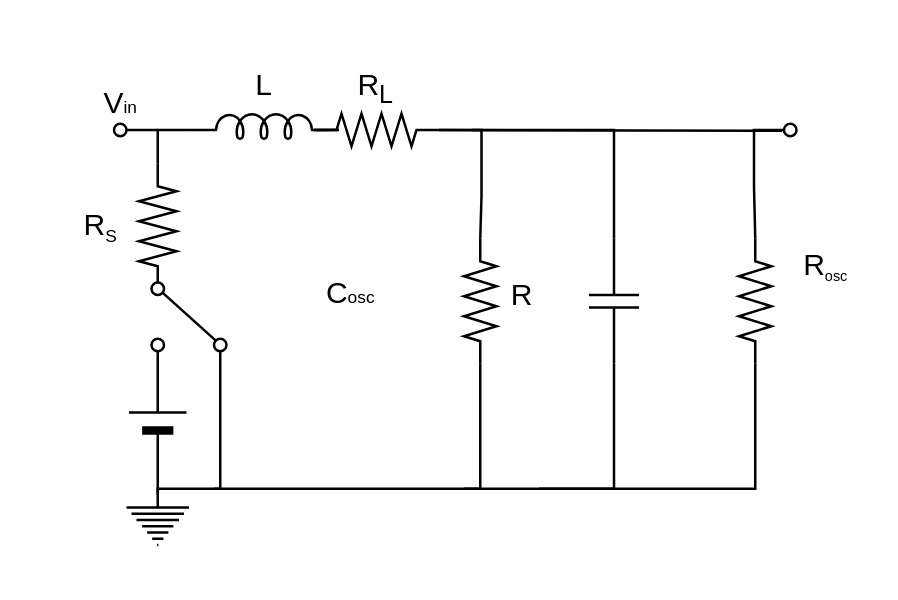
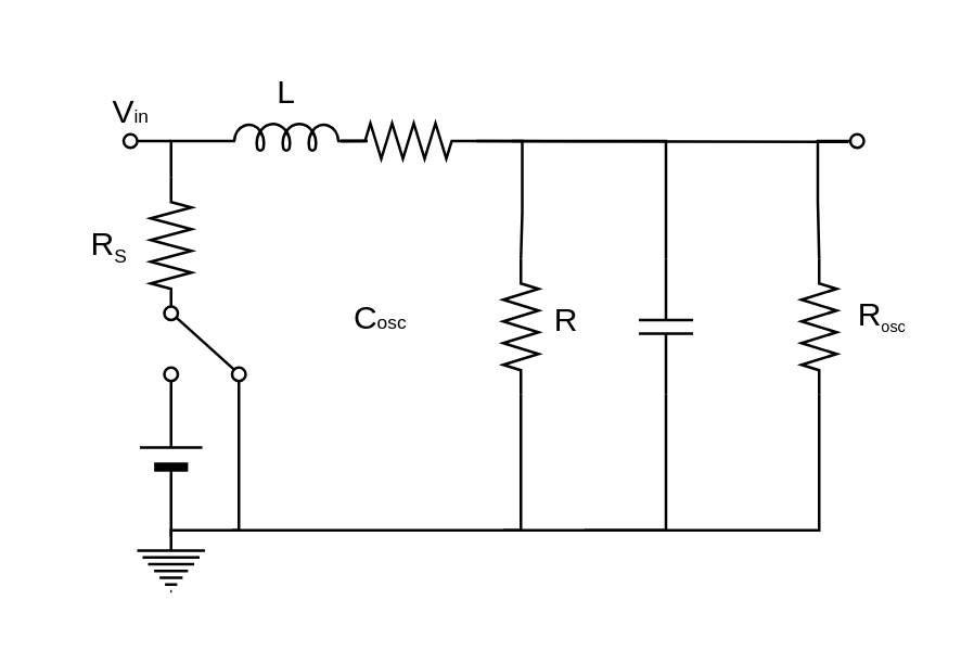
  <mxCell id="0" />
  <mxCell id="1" parent="0" />
  <mxCell id="2" value="" style="verticalLabelPosition=bottom;shadow=0;dashed=0;align=center;fillColor=#000000;html=1;verticalAlign=top;strokeWidth=1;shape=mxgraph.electrical.miscellaneous.monocell_battery;direction=north;" vertex="1" parent="1"><mxGeometry x="51" y="137.5" width="23" height="60" as="geometry" /></mxCell>
  <mxCell id="3" style="edgeStyle=orthogonalEdgeStyle;rounded=0;orthogonalLoop=1;jettySize=auto;html=1;exitX=0;exitY=0.5;exitDx=0;exitDy=0;exitPerimeter=0;entryX=0;entryY=0.645;entryDx=0;entryDy=0;entryPerimeter=0;endArrow=none;endFill=0;" edge="1" parent="1" source="4" target="8"><mxGeometry relative="1" as="geometry"><Array as="points"><mxPoint x="62" y="51" /></Array></mxGeometry></mxCell>
  <mxCell id="4" value="" style="pointerEvents=1;verticalLabelPosition=bottom;shadow=0;dashed=0;align=center;html=1;verticalAlign=top;shape=mxgraph.electrical.resistors.resistor_2;direction=south;" vertex="1" parent="1"><mxGeometry x="55" y="65" width="15" height="50" as="geometry" /></mxCell>
  <mxCell id="5" style="edgeStyle=orthogonalEdgeStyle;rounded=0;orthogonalLoop=1;jettySize=auto;html=1;exitX=0;exitY=0.5;exitDx=0;exitDy=0;exitPerimeter=0;entryX=1;entryY=0.5;entryDx=0;entryDy=0;entryPerimeter=0;endArrow=none;endFill=0;" edge="1" parent="1" source="6" target="10"><mxGeometry relative="1" as="geometry"><Array as="points"><mxPoint x="192" y="52" /><mxPoint x="192" y="78" /></Array></mxGeometry></mxCell>
  <mxCell id="6" value="" style="pointerEvents=1;verticalLabelPosition=bottom;shadow=0;dashed=0;align=center;html=1;verticalAlign=top;shape=mxgraph.electrical.resistors.resistor_2;direction=west;" vertex="1" parent="1"><mxGeometry x="125" y="45" width="50" height="13" as="geometry" /></mxCell>
  <mxCell id="7" style="edgeStyle=orthogonalEdgeStyle;rounded=0;orthogonalLoop=1;jettySize=auto;html=1;exitX=1;exitY=0.645;exitDx=0;exitDy=0;exitPerimeter=0;entryX=1;entryY=0.5;entryDx=0;entryDy=0;entryPerimeter=0;endArrow=none;endFill=0;" edge="1" parent="1" source="8" target="6"><mxGeometry relative="1" as="geometry" /></mxCell>
  <mxCell id="8" value="" style="pointerEvents=1;verticalLabelPosition=bottom;shadow=0;dashed=0;align=center;html=1;verticalAlign=top;shape=mxgraph.electrical.inductors.inductor_5;" vertex="1" parent="1"><mxGeometry x="75" y="45" width="60" height="10" as="geometry" /></mxCell>
  <mxCell id="9" style="edgeStyle=orthogonalEdgeStyle;rounded=0;orthogonalLoop=1;jettySize=auto;html=1;exitX=0;exitY=0.5;exitDx=0;exitDy=0;exitPerimeter=0;endArrow=none;endFill=0;" edge="1" parent="1" source="10"><mxGeometry relative="1" as="geometry"><mxPoint x="185" y="195" as="targetPoint" /><Array as="points"><mxPoint x="192" y="195" /></Array></mxGeometry></mxCell>
  <mxCell id="10" value="" style="pointerEvents=1;verticalLabelPosition=bottom;shadow=0;dashed=0;align=center;html=1;verticalAlign=top;shape=mxgraph.electrical.resistors.resistor_2;direction=north;" vertex="1" parent="1"><mxGeometry x="185" y="95" width="13" height="50" as="geometry" /></mxCell>
  <mxCell id="11" style="edgeStyle=orthogonalEdgeStyle;rounded=0;orthogonalLoop=1;jettySize=auto;html=1;exitX=0;exitY=0.5;exitDx=0;exitDy=0;exitPerimeter=0;endArrow=none;endFill=0;" edge="1" parent="1" source="13"><mxGeometry relative="1" as="geometry"><mxPoint x="224.935" y="51.532" as="targetPoint" /><Array as="points"><mxPoint x="245" y="52" /></Array></mxGeometry></mxCell>
  <mxCell id="12" style="edgeStyle=orthogonalEdgeStyle;rounded=0;orthogonalLoop=1;jettySize=auto;html=1;exitX=1;exitY=0.5;exitDx=0;exitDy=0;exitPerimeter=0;endArrow=none;endFill=0;" edge="1" parent="1" source="13"><mxGeometry relative="1" as="geometry"><mxPoint x="185" y="195" as="targetPoint" /><Array as="points"><mxPoint x="245" y="195" /></Array></mxGeometry></mxCell>
  <mxCell id="13" value="" style="pointerEvents=1;verticalLabelPosition=bottom;shadow=0;dashed=0;align=center;html=1;verticalAlign=top;shape=mxgraph.electrical.capacitors.capacitor_1;direction=south;" vertex="1" parent="1"><mxGeometry x="235" y="95" width="20" height="50" as="geometry" /></mxCell>
  <mxCell id="14" value="" style="endArrow=none;html=1;strokeWidth=1;" edge="1" parent="1"><mxGeometry width="100" relative="1" as="geometry"><mxPoint x="195" y="51.5" as="sourcePoint" /><mxPoint x="225" y="51.5" as="targetPoint" /><Array as="points"><mxPoint x="185" y="51.5" /></Array></mxGeometry></mxCell>
  <mxCell id="15" style="edgeStyle=orthogonalEdgeStyle;rounded=0;orthogonalLoop=1;jettySize=auto;html=1;exitX=0;exitY=0.5;exitDx=0;exitDy=0;exitPerimeter=0;endArrow=none;endFill=0;" edge="1" parent="1" source="16"><mxGeometry relative="1" as="geometry"><mxPoint x="215" y="195" as="targetPoint" /><Array as="points"><mxPoint x="301" y="195" /></Array></mxGeometry></mxCell>
  <mxCell id="16" value="" style="pointerEvents=1;verticalLabelPosition=bottom;shadow=0;dashed=0;align=center;html=1;verticalAlign=top;shape=mxgraph.electrical.resistors.resistor_2;direction=north;" vertex="1" parent="1"><mxGeometry x="295" y="95" width="13" height="50" as="geometry" /></mxCell>
  <mxCell id="17" value="" style="endArrow=none;html=1;strokeWidth=1;" edge="1" parent="1" source="18"><mxGeometry width="100" relative="1" as="geometry"><mxPoint x="52.5" y="51.5" as="sourcePoint" /><mxPoint x="62.5" y="51.5" as="targetPoint" /></mxGeometry></mxCell>
  <mxCell id="18" value="" style="ellipse;whiteSpace=wrap;html=1;aspect=fixed;" vertex="1" parent="1"><mxGeometry x="45" y="49" width="5" height="5" as="geometry" /></mxCell>
  <mxCell id="19" style="edgeStyle=orthogonalEdgeStyle;rounded=0;orthogonalLoop=1;jettySize=auto;html=1;exitX=0;exitY=0.5;exitDx=0;exitDy=0;entryX=1;entryY=0.5;entryDx=0;entryDy=0;entryPerimeter=0;endArrow=none;endFill=0;" edge="1" parent="1" source="20" target="16"><mxGeometry relative="1" as="geometry"><Array as="points"><mxPoint x="301" y="51" /><mxPoint x="301" y="74" /></Array></mxGeometry></mxCell>
  <mxCell id="20" value="" style="ellipse;whiteSpace=wrap;html=1;aspect=fixed;" vertex="1" parent="1"><mxGeometry x="313" y="49" width="5" height="5" as="geometry" /></mxCell>
  <mxCell id="21" value="" style="ellipse;whiteSpace=wrap;html=1;aspect=fixed;" vertex="1" parent="1"><mxGeometry x="60" y="135" width="5" height="5" as="geometry" /></mxCell>
  <mxCell id="22" style="edgeStyle=orthogonalEdgeStyle;rounded=0;orthogonalLoop=1;jettySize=auto;html=1;exitX=0.5;exitY=1;exitDx=0;exitDy=0;entryX=0.5;entryY=0;entryDx=0;entryDy=0;entryPerimeter=0;endArrow=none;endFill=0;" edge="1" parent="1" source="23" target="26"><mxGeometry relative="1" as="geometry"><Array as="points"><mxPoint x="87" y="195" /><mxPoint x="63" y="195" /></Array></mxGeometry></mxCell>
  <mxCell id="23" value="" style="ellipse;whiteSpace=wrap;html=1;aspect=fixed;" vertex="1" parent="1"><mxGeometry x="85" y="135" width="5" height="5" as="geometry" /></mxCell>
  <mxCell id="24" value="" style="endArrow=none;html=1;exitX=0;exitY=0;exitDx=0;exitDy=0;entryX=0;entryY=0;entryDx=0;entryDy=0;" edge="1" parent="1" source="25" target="23"><mxGeometry width="50" height="50" relative="1" as="geometry"><mxPoint x="95" y="155" as="sourcePoint" /><mxPoint x="145" y="105" as="targetPoint" /></mxGeometry></mxCell>
  <mxCell id="25" value="" style="ellipse;whiteSpace=wrap;html=1;aspect=fixed;" vertex="1" parent="1"><mxGeometry x="60" y="112.5" width="5" height="5" as="geometry" /></mxCell>
  <mxCell id="26" value="" style="pointerEvents=1;verticalLabelPosition=bottom;shadow=0;dashed=0;align=center;html=1;verticalAlign=top;shape=mxgraph.electrical.signal_sources.protective_earth;" vertex="1" parent="1"><mxGeometry x="50" y="197.5" width="25" height="20" as="geometry" /></mxCell>
  <mxCell id="27" value="" style="endArrow=none;html=1;strokeWidth=1;" edge="1" parent="1"><mxGeometry width="100" relative="1" as="geometry"><mxPoint x="185" y="195" as="sourcePoint" /><mxPoint x="85" y="195" as="targetPoint" /></mxGeometry></mxCell>
- <mxCell id="28" value="&lt;span style=&quot;white-space: nowrap&quot;&gt;R&lt;/span&gt;&lt;sub style=&quot;white-space: nowrap&quot;&gt;L&lt;/sub&gt;" style="text;html=1;strokeColor=none;fillColor=none;align=center;verticalAlign=middle;whiteSpace=wrap;rounded=0;" vertex="1" parent="1"><mxGeometry x="130" y="25" width="40" height="20" as="geometry" /></mxCell>
  <mxCell id="29" value="L" style="text;html=1;" vertex="1" parent="1"><mxGeometry x="100" y="20" width="10" height="30" as="geometry" /></mxCell>
  <mxCell id="30" value="&lt;span style=&quot;white-space: nowrap&quot;&gt;R&lt;span style=&quot;font-size: 8.333px&quot;&gt;&lt;sub&gt;S&lt;/sub&gt;&lt;/span&gt;&lt;/span&gt;" style="text;html=1;strokeColor=none;fillColor=none;align=center;verticalAlign=middle;whiteSpace=wrap;rounded=0;" vertex="1" parent="1"><mxGeometry x="20" y="80" width="40" height="20" as="geometry" /></mxCell>
- <mxCell id="31" value="&lt;span style=&quot;white-space: nowrap&quot;&gt;R&lt;span style=&quot;font-size: 6.944px&quot;&gt;&lt;sub&gt;osc&lt;/sub&gt;&lt;/span&gt;&lt;/span&gt;" style="text;html=1;strokeColor=none;fillColor=none;align=center;verticalAlign=middle;whiteSpace=wrap;rounded=0;" vertex="1" parent="1"><mxGeometry x="318" y="97" width="24" height="18" as="geometry" /></mxCell>
+ <mxCell id="31" value="&lt;span style=&quot;white-space: nowrap&quot;&gt;R&lt;span style=&quot;font-size: 6.944px&quot;&gt;&lt;sub&gt;osc&lt;/sub&gt;&lt;/span&gt;&lt;/span&gt;" style="text;html=1;strokeColor=none;fillColor=none;align=center;verticalAlign=middle;whiteSpace=wrap;rounded=0;" vertex="1" parent="1"><mxGeometry x="313" y="107" width="24" height="18" as="geometry" /></mxCell>
  <mxCell id="32" value="&lt;span style=&quot;white-space: nowrap&quot;&gt;&lt;sub&gt;&lt;span style=&quot;font-size: 12px&quot;&gt;C&lt;/span&gt;&lt;span style=&quot;font-size: 6.944px&quot;&gt;osc&lt;/span&gt;&lt;/sub&gt;&lt;/span&gt;" style="text;html=1;strokeColor=none;fillColor=none;align=center;verticalAlign=middle;whiteSpace=wrap;rounded=0;" vertex="1" parent="1"><mxGeometry x="125" y="105" width="30" height="20" as="geometry" /></mxCell>
  <mxCell id="33" value="&lt;span style=&quot;white-space: nowrap&quot;&gt;R&lt;/span&gt;" style="text;html=1;strokeColor=none;fillColor=none;align=center;verticalAlign=middle;whiteSpace=wrap;rounded=0;" vertex="1" parent="1"><mxGeometry x="195" y="108.5" width="27" height="18" as="geometry" /></mxCell>
  <mxCell id="34" value="&lt;span style=&quot;white-space: nowrap&quot;&gt;&lt;sub&gt;&lt;span style=&quot;font-size: 12px&quot;&gt;V&lt;/span&gt;&lt;span style=&quot;font-size: 6.944px&quot;&gt;in&lt;/span&gt;&lt;/sub&gt;&lt;/span&gt;" style="text;html=1;strokeColor=none;fillColor=none;align=center;verticalAlign=middle;whiteSpace=wrap;rounded=0;" vertex="1" parent="1"><mxGeometry x="27.5" y="29" width="40" height="20" as="geometry" /></mxCell>
  <mxCell id="35" value="" style="endArrow=none;html=1;entryX=-0.144;entryY=0.553;entryDx=0;entryDy=0;entryPerimeter=0;exitX=0;exitY=0.5;exitDx=0;exitDy=0;exitPerimeter=0;" edge="1" parent="1" source="6" target="20"><mxGeometry width="50" height="50" relative="1" as="geometry"><mxPoint x="255" y="65" as="sourcePoint" /><mxPoint x="325" y="85" as="targetPoint" /></mxGeometry></mxCell>
